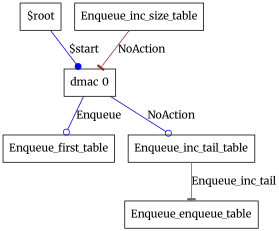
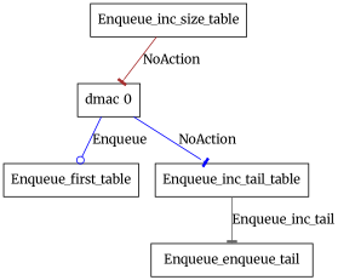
  digraph {
    fontname=Merriweather
    node [color=black fontname=Merriweather shape=box]
    edge [arrowhead=odot color=blue fontname=Merriweather]
-   n1 [label="$root"]
    n2 [label=dmac_0]
    n3 [label=Enqueue_first_table]
    n4 [label=Enqueue_inc_tail_table]
-   n5 [label=Enqueue_enqueue_table]
+   n5 [label=Enqueue_enqueue_tail]
    n6 [label=Enqueue_inc_size_table]
-   n1 -> n2 [arrowhead=dot label="$start"]
    n2 -> n3 [label=Enqueue]
-   n2 -> n4 [label=NoAction]
+   n2 -> n4 [arrowhead=tee label=NoAction]
    n4 -> n5 [arrowhead=tee color=gray40 label=Enqueue_inc_tail]
    n6 -> n2 [arrowhead=tee color=brown label=NoAction]
  }
